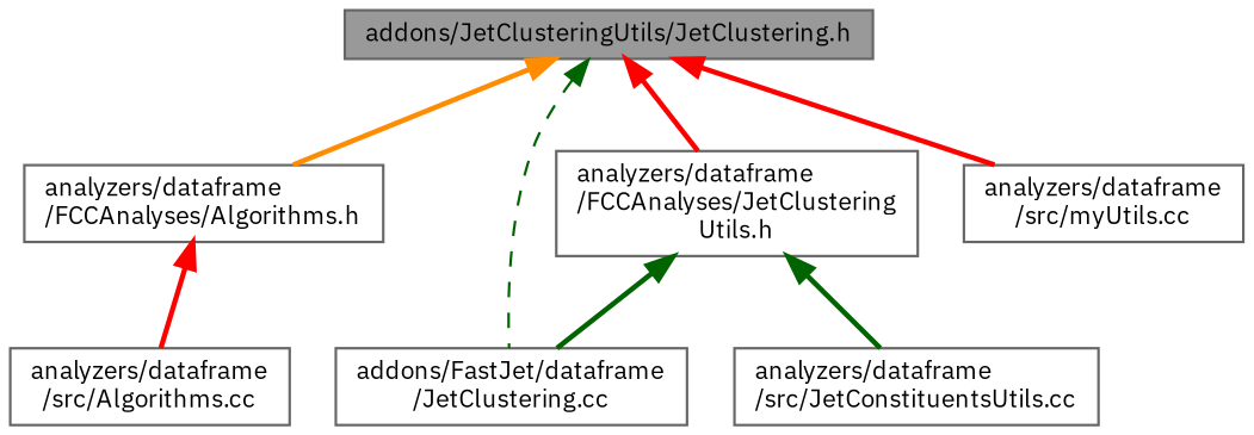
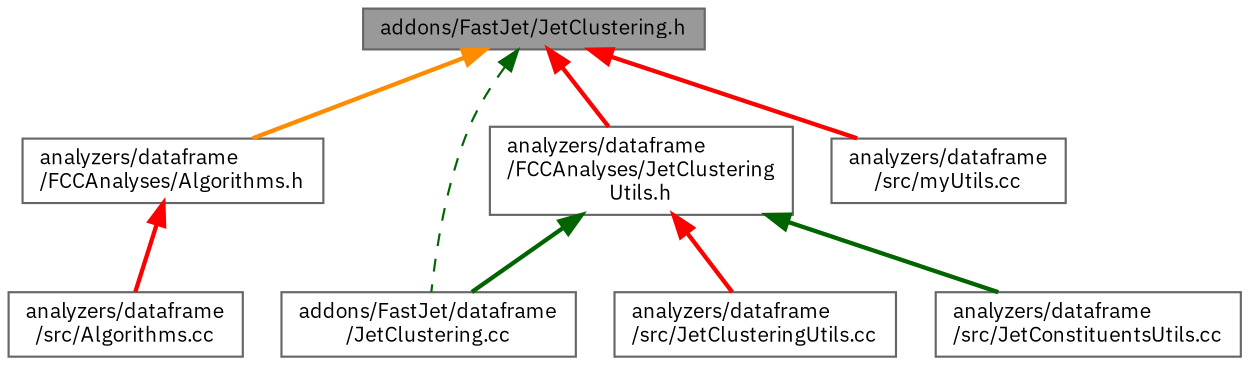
  digraph {
    fontname="IBM Plex Sans"
    node [color=grey40 fillcolor=white fontname="IBM Plex Sans" fontsize=10 shape=box style=filled]
    edge [color=red dir=back fontname="IBM Plex Sans" fontsize=10 labelfontname=Helvetica labelfontsize=10 style=bold]
-   n1 [color=gray40 fillcolor=grey60 fontcolor=black height=0.2 label="addons/JetClusteringUtils/JetClustering.h" width=0.4]
+   n1 [color=gray40 fillcolor=grey60 fontcolor=black height=0.2 label="addons/FastJet/JetClustering.h" width=0.4]
    n2 [height=0.2 label="addons/FastJet/dataframe\l/JetClustering.cc" width=0.4]
    n3 [height=0.2 label="analyzers/dataframe\l/FCCAnalyses/Algorithms.h" width=0.4]
    n4 [height=0.2 label="analyzers/dataframe\l/FCCAnalyses/JetClustering\lUtils.h" width=0.4]
    n5 [height=0.2 label="analyzers/dataframe\l/src/myUtils.cc" width=0.4]
    n6 [height=0.2 label="analyzers/dataframe\l/src/Algorithms.cc" width=0.4]
+   n7 [height=0.2 label="analyzers/dataframe\l/src/JetClusteringUtils.cc" width=0.4]
    n8 [height=0.2 label="analyzers/dataframe\l/src/JetConstituentsUtils.cc" width=0.4]
    n1 -> n2 [color=darkgreen style=dashed]
    n1 -> n3 [color=darkorange]
    n1 -> n4
    n1 -> n5
    n3 -> n6
    n4 -> n2 [color=darkgreen]
+   n4 -> n7
    n4 -> n8 [color=darkgreen]
  }
